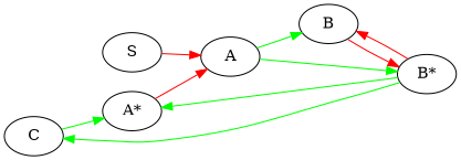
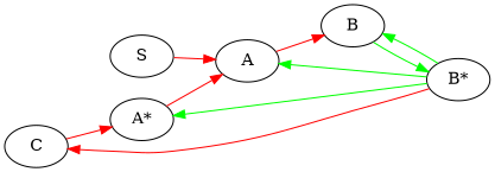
  digraph {
    rankdir=LR
    edge [color=green]
    C
    "A*"
    A
    B
    "B*"
    S
-   C -> "A*"
+   C -> "A*" [color=red]
    "A*" -> A [color=red]
-   A -> B
-   A -> "B*"
-   B -> "B*" [color=red]
-   "B*" -> C
+   A -> B [color=red]
+   "B*" -> A
+   B -> "B*"
+   "B*" -> C [color=red]
    "B*" -> "A*"
-   "B*" -> B [color=red]
+   "B*" -> B
    S -> A [color=red]
  }
